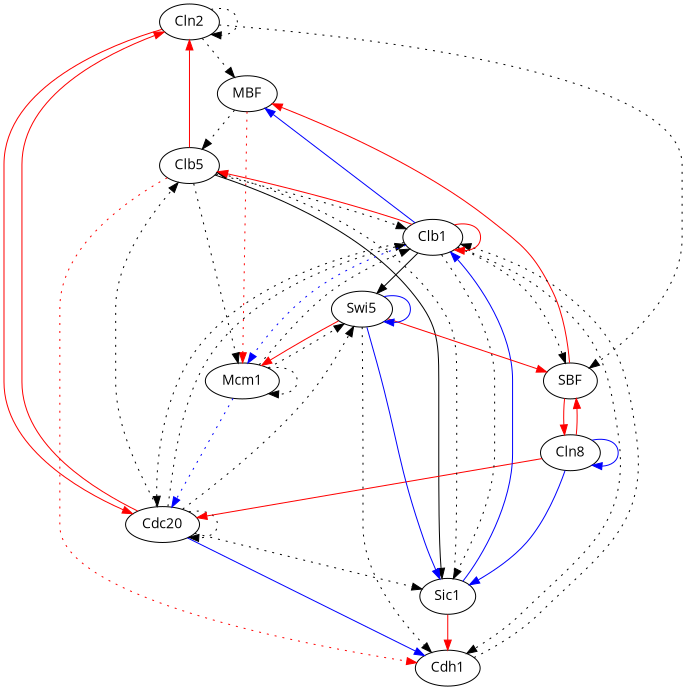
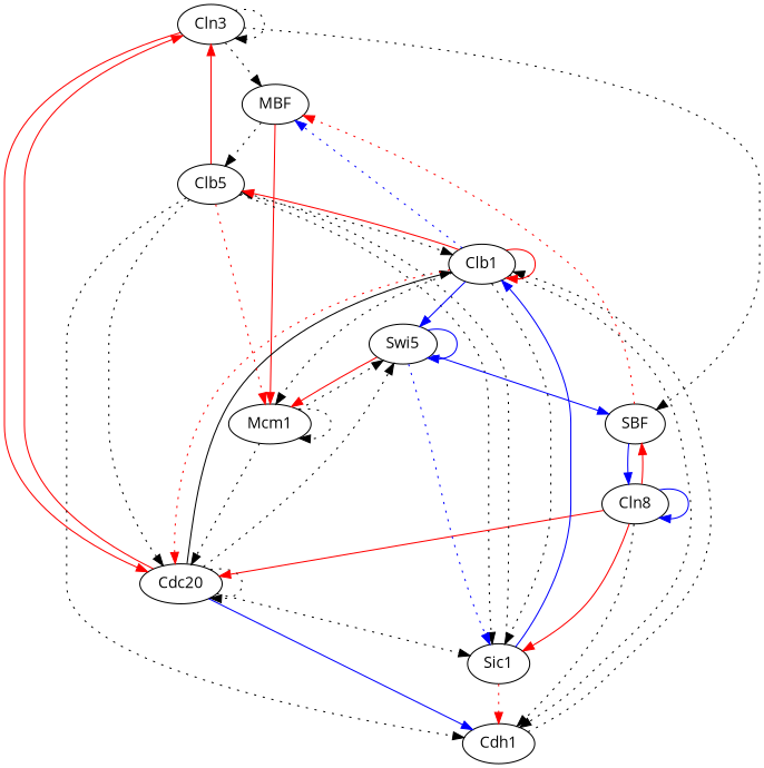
  digraph {
    fontname="Open Sans"
    node [fontname="Open Sans"]
    edge [fontname="Open Sans" style=dotted]
-   n1 [label=Cln2]
+   n1 [label=Cln3]
    n2 [label=MBF]
    n3 [label=SBF]
    n4 [label=Cdc20]
    n5 [label=Clb5]
    n6 [label=Mcm1]
    n7 [label=Cln8]
    n8 [label=Cdh1]
    n9 [label=Sic1]
    n10 [label=Clb1]
    n11 [label=Swi5]
    n1 -> n1
    n1 -> n2
    n1 -> n3
    n1 -> n4 [color=red style=""]
    n2 -> n5
-   n2 -> n6 [color=red]
-   n3 -> n2 [color=red style=""]
-   n3 -> n7 [color=red style=""]
+   n2 -> n6 [color=red style=""]
+   n3 -> n2 [color=red]
+   n3 -> n7 [color=blue style=""]
    n4 -> n1 [color=red style=""]
    n4 -> n4
-   n4 -> n5
+   n5 -> n4
    n4 -> n8 [color=blue style=""]
    n4 -> n9
-   n4 -> n10
+   n4 -> n10 [style=solid]
    n4 -> n11
    n5 -> n1 [color=red style=""]
-   n5 -> n6
-   n5 -> n8 [color=red]
-   n5 -> n9 [style=solid]
+   n5 -> n6 [color=red]
+   n5 -> n8
+   n5 -> n9
    n5 -> n10
-   n6 -> n4 [color=blue]
+   n6 -> n4
    n6 -> n6
-   n6 -> n10
    n6 -> n11
    n7 -> n3 [color=red style=""]
    n7 -> n4 [color=red style=""]
    n7 -> n7 [color=blue style=""]
-   n11 -> n8
-   n7 -> n9 [color=blue style=""]
+   n7 -> n8
+   n7 -> n9 [color=red style=""]
    n8 -> n10
    n9 -> n5
-   n9 -> n8 [color=red style=""]
+   n9 -> n8 [color=red]
    n9 -> n10 [color=blue style=""]
-   n10 -> n2 [color=blue style=""]
-   n10 -> n3
-   n10 -> n4
+   n10 -> n2 [color=blue]
+   n10 -> n4 [color=red]
    n10 -> n5 [color=red style=""]
-   n10 -> n6 [color=blue]
+   n10 -> n6
    n10 -> n8
    n10 -> n9
    n10 -> n10 [color=red style=""]
-   n10 -> n11 [color=black style=""]
-   n11 -> n3 [color=red style=""]
+   n10 -> n11 [color=blue style=""]
+   n11 -> n3 [color=blue style=""]
    n11 -> n6 [color=red style=""]
-   n11 -> n9 [color=blue style=""]
+   n11 -> n9 [color=blue]
    n11 -> n11 [color=blue style=""]
  }
